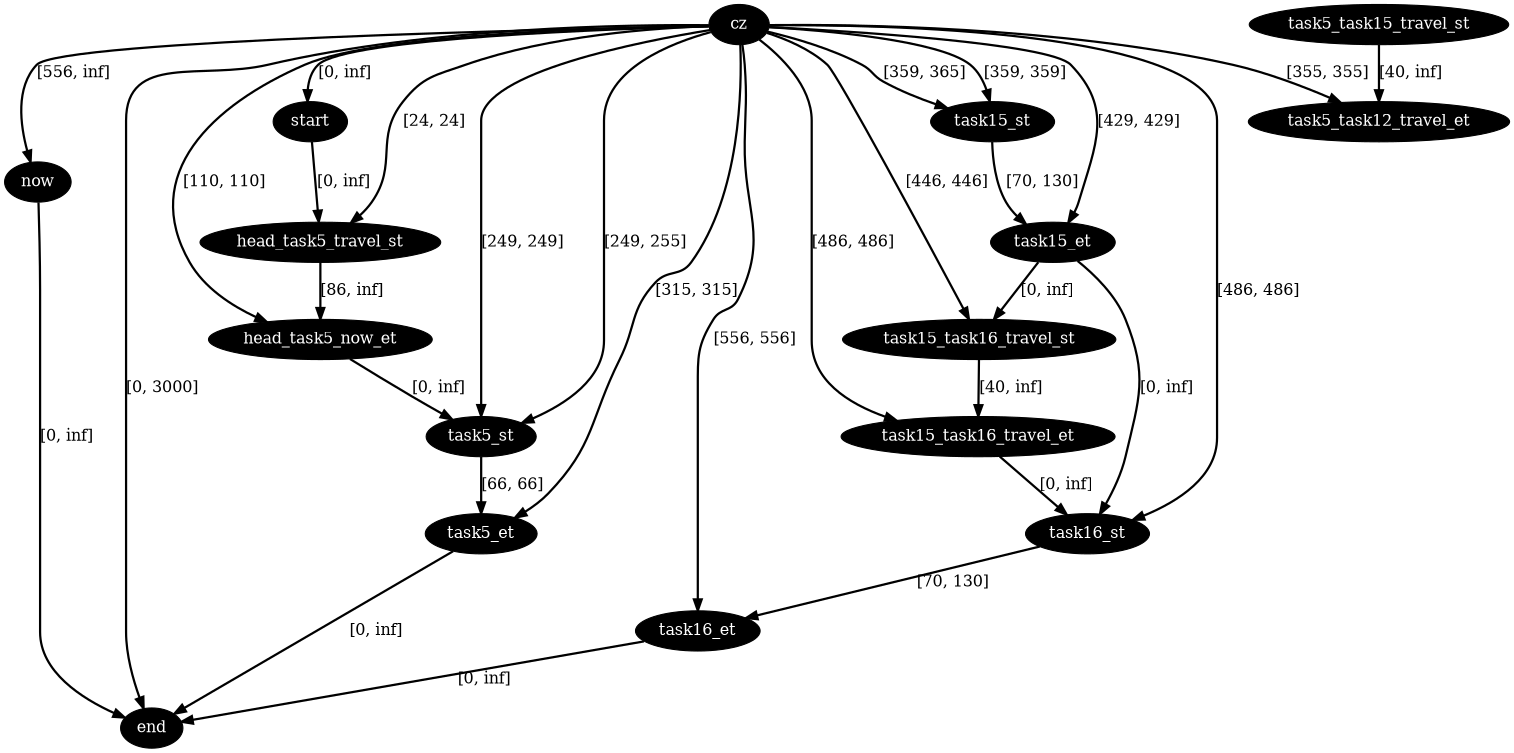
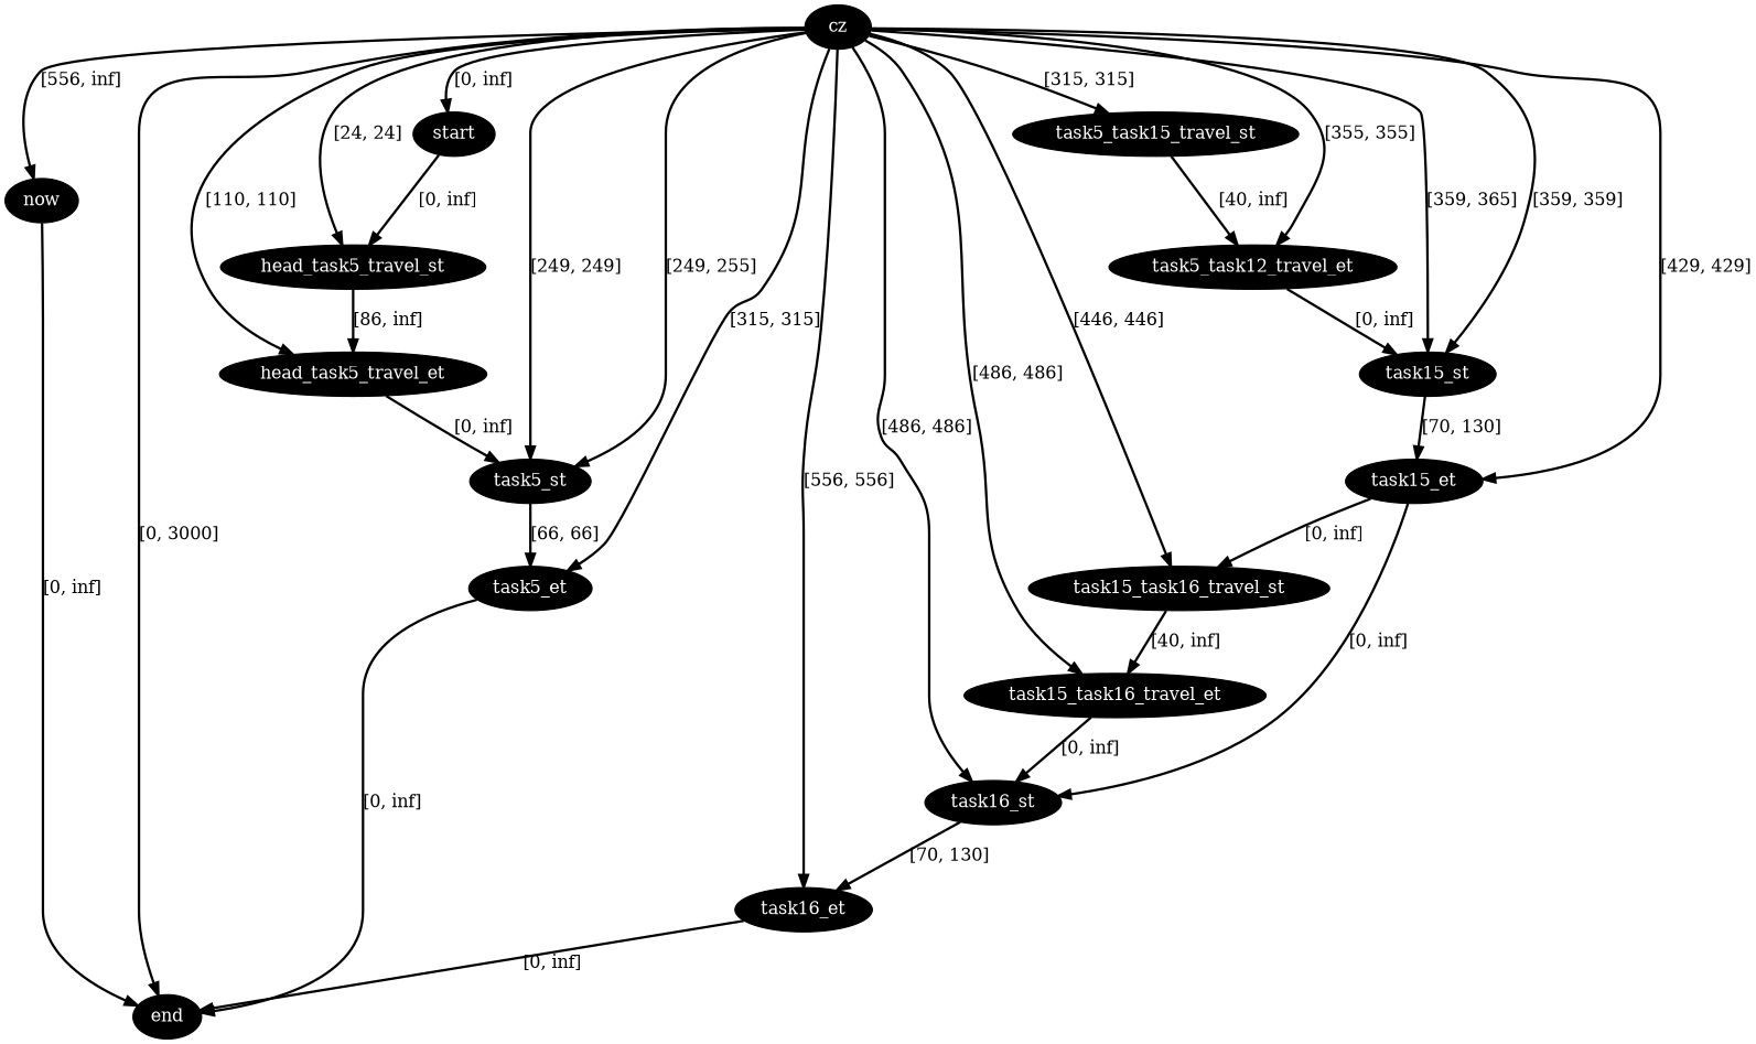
  digraph {
    node [fillcolor=black fontcolor=white style=filled]
    edge [color=black penwidth=2]
    n1 [label=cz]
    n2 [label=start]
    n3 [label=now]
    n4 [label=end]
    n5 [label=head_task5_travel_st]
-   n6 [label=head_task5_now_et]
+   n6 [label=head_task5_travel_et]
    n7 [label=task5_st]
    n8 [label=task5_et]
    n9 [label=task15_st]
    n10 [label=task15_et]
    n11 [label=task16_st]
    n12 [label=task16_et]
    n13 [label=task5_task15_travel_st]
    n14 [label=task5_task12_travel_et]
    n15 [label=task15_task16_travel_st]
    n16 [label=task15_task16_travel_et]
    n1 -> n2 [label="[0, inf]"]
    n1 -> n3 [label="[556, inf]"]
    n1 -> n4 [label="[0, 3000]"]
    n1 -> n5 [label="[24, 24]"]
    n1 -> n6 [label="[110, 110]"]
    n1 -> n7 [label="[249, 249]"]
    n1 -> n7 [label="[249, 255]"]
    n1 -> n8 [label="[315, 315]"]
    n1 -> n9 [label="[359, 359]"]
    n1 -> n9 [label="[359, 365]"]
    n1 -> n10 [label="[429, 429]"]
    n1 -> n11 [label="[486, 486]"]
    n1 -> n12 [label="[556, 556]"]
+   n1 -> n13 [label="[315, 315]"]
    n1 -> n14 [label="[355, 355]"]
    n1 -> n15 [label="[446, 446]"]
    n1 -> n16 [label="[486, 486]"]
    n2 -> n5 [label="[0, inf]"]
    n3 -> n4 [label="[0, inf]"]
    n5 -> n6 [label="[86, inf]"]
    n6 -> n7 [label="[0, inf]"]
    n7 -> n8 [label="[66, 66]"]
    n8 -> n4 [label="[0, inf]"]
    n9 -> n10 [label="[70, 130]"]
    n10 -> n11 [label="[0, inf]"]
    n10 -> n15 [label="[0, inf]"]
    n11 -> n12 [label="[70, 130]"]
    n12 -> n4 [label="[0, inf]"]
    n13 -> n14 [label="[40, inf]"]
+   n14 -> n9 [label="[0, inf]"]
    n15 -> n16 [label="[40, inf]"]
    n16 -> n11 [label="[0, inf]"]
  }
